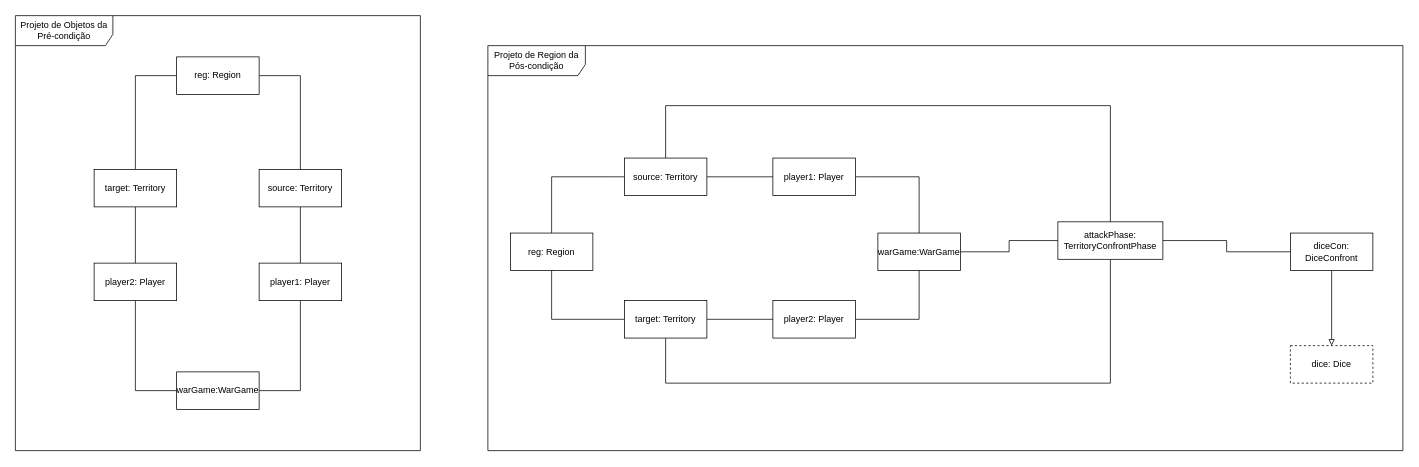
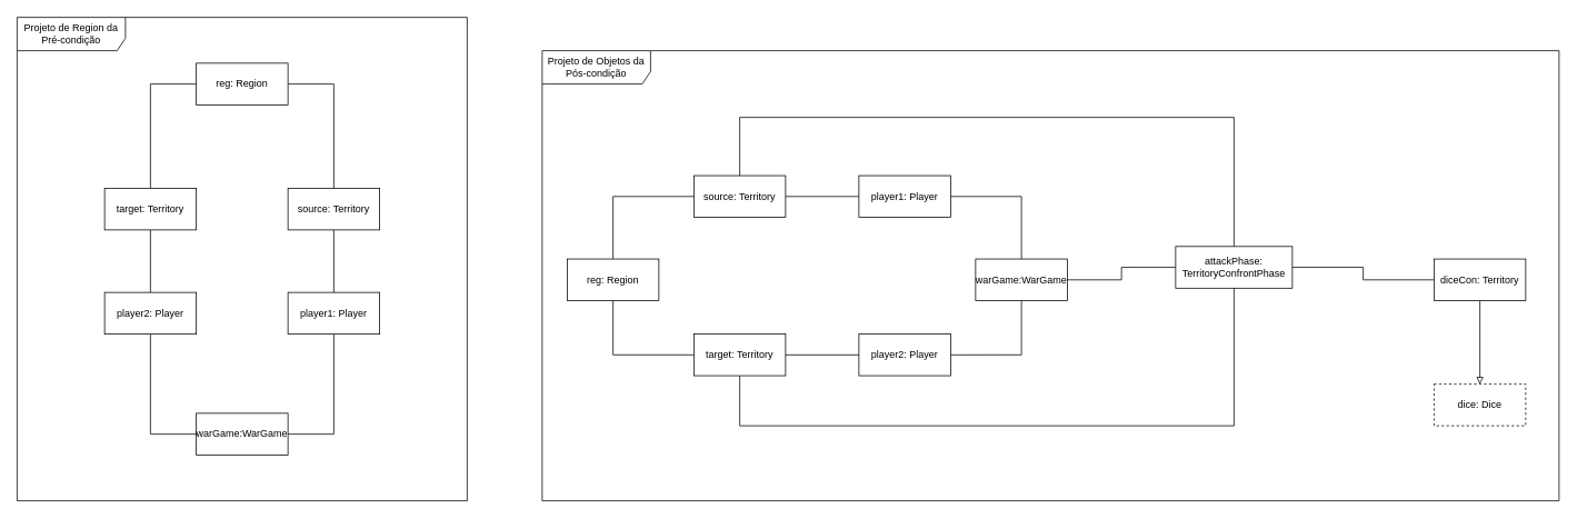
  <mxCell id="0" />
  <mxCell id="1" parent="0" />
  <mxCell id="2" style="edgeStyle=orthogonalEdgeStyle;rounded=0;orthogonalLoop=1;jettySize=auto;html=1;entryX=0.5;entryY=1;entryDx=0;entryDy=0;exitX=1;exitY=0.5;exitDx=0;exitDy=0;endArrow=none;endFill=0;" edge="1" parent="1" source="3" target="7"><mxGeometry relative="1" as="geometry" /></mxCell>
  <mxCell id="3" value="warGame:WarGame" style="html=1;whiteSpace=wrap;" vertex="1" parent="1"><mxGeometry x="235" y="495" width="110" height="50" as="geometry" /></mxCell>
  <mxCell id="4" style="edgeStyle=orthogonalEdgeStyle;rounded=0;orthogonalLoop=1;jettySize=auto;html=1;endArrow=none;endFill=0;entryX=0;entryY=0.5;entryDx=0;entryDy=0;exitX=0.5;exitY=1;exitDx=0;exitDy=0;" edge="1" parent="1" source="5" target="3"><mxGeometry relative="1" as="geometry" /></mxCell>
  <mxCell id="5" value="player2: Player" style="html=1;whiteSpace=wrap;" vertex="1" parent="1"><mxGeometry x="125" y="350" width="110" height="50" as="geometry" /></mxCell>
  <mxCell id="6" style="edgeStyle=orthogonalEdgeStyle;rounded=0;orthogonalLoop=1;jettySize=auto;html=1;entryX=0.5;entryY=1;entryDx=0;entryDy=0;endArrow=none;endFill=0;" edge="1" parent="1" source="7" target="8"><mxGeometry relative="1" as="geometry" /></mxCell>
  <mxCell id="7" value="player1: Player" style="html=1;whiteSpace=wrap;" vertex="1" parent="1"><mxGeometry x="345" y="350" width="110" height="50" as="geometry" /></mxCell>
  <mxCell id="8" value="source: Territory" style="html=1;whiteSpace=wrap;" vertex="1" parent="1"><mxGeometry x="345" y="225" width="110" height="50" as="geometry" /></mxCell>
  <mxCell id="9" style="edgeStyle=orthogonalEdgeStyle;rounded=0;orthogonalLoop=1;jettySize=auto;html=1;entryX=0;entryY=0.5;entryDx=0;entryDy=0;endArrow=none;endFill=0;" edge="1" parent="1" source="11" target="13"><mxGeometry relative="1" as="geometry" /></mxCell>
  <mxCell id="10" style="edgeStyle=orthogonalEdgeStyle;rounded=0;orthogonalLoop=1;jettySize=auto;html=1;entryX=0.5;entryY=0;entryDx=0;entryDy=0;endArrow=none;endFill=0;exitX=0.5;exitY=1;exitDx=0;exitDy=0;" edge="1" parent="1" source="11" target="5"><mxGeometry relative="1" as="geometry" /></mxCell>
  <mxCell id="11" value="target: Territory" style="html=1;whiteSpace=wrap;" vertex="1" parent="1"><mxGeometry x="125" y="225" width="110" height="50" as="geometry" /></mxCell>
  <mxCell id="12" style="edgeStyle=orthogonalEdgeStyle;rounded=0;orthogonalLoop=1;jettySize=auto;html=1;entryX=0.5;entryY=0;entryDx=0;entryDy=0;exitX=1;exitY=0.5;exitDx=0;exitDy=0;endArrow=none;endFill=0;" edge="1" parent="1" source="13" target="8"><mxGeometry relative="1" as="geometry" /></mxCell>
  <mxCell id="13" value="reg: Region" style="html=1;whiteSpace=wrap;" vertex="1" parent="1"><mxGeometry x="235" y="75" width="110" height="50" as="geometry" /></mxCell>
- <mxCell id="14" value="&lt;div&gt;Projeto de Objetos da Pré-condição&lt;/div&gt;" style="shape=umlFrame;whiteSpace=wrap;html=1;pointerEvents=0;width=130;height=40;" vertex="1" parent="1"><mxGeometry x="20" y="20" width="540" height="580" as="geometry" /></mxCell>
+ <mxCell id="14" value="&lt;div&gt;Projeto de Region da Pré-condição&lt;/div&gt;" style="shape=umlFrame;whiteSpace=wrap;html=1;pointerEvents=0;width=130;height=40;" vertex="1" parent="1"><mxGeometry x="20" y="20" width="540" height="580" as="geometry" /></mxCell>
  <mxCell id="15" style="edgeStyle=orthogonalEdgeStyle;rounded=0;orthogonalLoop=1;jettySize=auto;html=1;entryX=1;entryY=0.5;entryDx=0;entryDy=0;exitX=0.5;exitY=0;exitDx=0;exitDy=0;endArrow=none;endFill=0;" edge="1" parent="1" source="17" target="23"><mxGeometry relative="1" as="geometry" /></mxCell>
  <mxCell id="16" style="edgeStyle=orthogonalEdgeStyle;rounded=0;orthogonalLoop=1;jettySize=auto;html=1;entryX=0;entryY=0.5;entryDx=0;entryDy=0;endArrow=none;endFill=0;" edge="1" parent="1" source="17" target="32"><mxGeometry relative="1" as="geometry" /></mxCell>
  <mxCell id="17" value="warGame:WarGame" style="html=1;whiteSpace=wrap;" vertex="1" parent="1"><mxGeometry x="1170" y="309.92" width="110" height="50" as="geometry" /></mxCell>
  <mxCell id="18" style="edgeStyle=orthogonalEdgeStyle;rounded=0;orthogonalLoop=1;jettySize=auto;html=1;endArrow=none;endFill=0;entryX=0.5;entryY=1;entryDx=0;entryDy=0;exitX=1;exitY=0.5;exitDx=0;exitDy=0;" edge="1" parent="1" source="20" target="17"><mxGeometry relative="1" as="geometry" /></mxCell>
  <mxCell id="19" style="edgeStyle=orthogonalEdgeStyle;rounded=0;orthogonalLoop=1;jettySize=auto;html=1;entryX=0.5;entryY=1;entryDx=0;entryDy=0;endArrow=none;endFill=0;exitX=0.5;exitY=1;exitDx=0;exitDy=0;" edge="1" parent="1" source="27" target="32"><mxGeometry relative="1" as="geometry"><Array as="points"><mxPoint x="887" y="510" /><mxPoint x="1480" y="510" /></Array></mxGeometry></mxCell>
  <mxCell id="20" value="player2: Player" style="html=1;whiteSpace=wrap;" vertex="1" parent="1"><mxGeometry x="1030" y="399.92" width="110" height="50" as="geometry" /></mxCell>
  <mxCell id="21" style="edgeStyle=orthogonalEdgeStyle;rounded=0;orthogonalLoop=1;jettySize=auto;html=1;entryX=1;entryY=0.5;entryDx=0;entryDy=0;endArrow=none;endFill=0;" edge="1" parent="1" source="23" target="24"><mxGeometry relative="1" as="geometry" /></mxCell>
  <mxCell id="22" style="edgeStyle=orthogonalEdgeStyle;rounded=0;orthogonalLoop=1;jettySize=auto;html=1;entryX=0.5;entryY=0;entryDx=0;entryDy=0;endArrow=none;endFill=0;exitX=0.5;exitY=0;exitDx=0;exitDy=0;" edge="1" parent="1" source="24" target="32"><mxGeometry relative="1" as="geometry"><Array as="points"><mxPoint x="887" y="140" /><mxPoint x="1480" y="140" /></Array></mxGeometry></mxCell>
  <mxCell id="23" value="player1: Player" style="html=1;whiteSpace=wrap;" vertex="1" parent="1"><mxGeometry x="1030" y="209.92" width="110" height="50" as="geometry" /></mxCell>
  <mxCell id="24" value="source: Territory" style="html=1;whiteSpace=wrap;" vertex="1" parent="1"><mxGeometry x="832" y="209.92" width="110" height="50" as="geometry" /></mxCell>
  <mxCell id="25" style="edgeStyle=orthogonalEdgeStyle;rounded=0;orthogonalLoop=1;jettySize=auto;html=1;entryX=0.5;entryY=1;entryDx=0;entryDy=0;endArrow=none;endFill=0;" edge="1" parent="1" source="27" target="29"><mxGeometry relative="1" as="geometry" /></mxCell>
  <mxCell id="26" style="edgeStyle=orthogonalEdgeStyle;rounded=0;orthogonalLoop=1;jettySize=auto;html=1;entryX=0;entryY=0.5;entryDx=0;entryDy=0;endArrow=none;endFill=0;exitX=1;exitY=0.5;exitDx=0;exitDy=0;" edge="1" parent="1" source="27" target="20"><mxGeometry relative="1" as="geometry" /></mxCell>
  <mxCell id="27" value="target: Territory" style="html=1;whiteSpace=wrap;" vertex="1" parent="1"><mxGeometry x="832" y="399.92" width="110" height="50" as="geometry" /></mxCell>
  <mxCell id="28" style="edgeStyle=orthogonalEdgeStyle;rounded=0;orthogonalLoop=1;jettySize=auto;html=1;entryX=0;entryY=0.5;entryDx=0;entryDy=0;exitX=0.5;exitY=0;exitDx=0;exitDy=0;endArrow=none;endFill=0;" edge="1" parent="1" source="29" target="24"><mxGeometry relative="1" as="geometry" /></mxCell>
  <mxCell id="29" value="reg: Region" style="html=1;whiteSpace=wrap;" vertex="1" parent="1"><mxGeometry x="680" y="309.92" width="110" height="50" as="geometry" /></mxCell>
- <mxCell id="30" value="&lt;div&gt;Projeto de Region da Pós-condição&lt;/div&gt;" style="shape=umlFrame;whiteSpace=wrap;html=1;pointerEvents=0;width=130;height=40;" vertex="1" parent="1"><mxGeometry x="650" y="60" width="1220" height="540" as="geometry" /></mxCell>
+ <mxCell id="30" value="&lt;div&gt;Projeto de Objetos da Pós-condição&lt;/div&gt;" style="shape=umlFrame;whiteSpace=wrap;html=1;pointerEvents=0;width=130;height=40;" vertex="1" parent="1"><mxGeometry x="650" y="60" width="1220" height="540" as="geometry" /></mxCell>
  <mxCell id="31" style="edgeStyle=orthogonalEdgeStyle;rounded=0;orthogonalLoop=1;jettySize=auto;html=1;endArrow=none;endFill=0;" edge="1" parent="1" source="32" target="34"><mxGeometry relative="1" as="geometry" /></mxCell>
  <mxCell id="32" value="&lt;blockquote&gt;attackPhase: TerritoryConfrontPhase&lt;/blockquote&gt;" style="html=1;whiteSpace=wrap;" vertex="1" parent="1"><mxGeometry x="1410" y="294.92" width="140" height="50" as="geometry" /></mxCell>
  <mxCell id="33" style="edgeStyle=orthogonalEdgeStyle;rounded=0;orthogonalLoop=1;jettySize=auto;html=1;endArrow=block;endFill=0;" edge="1" parent="1" source="34" target="35"><mxGeometry relative="1" as="geometry" /></mxCell>
- <mxCell id="34" value="diceCon: DiceConfront" style="html=1;whiteSpace=wrap;" vertex="1" parent="1"><mxGeometry x="1720" y="309.92" width="110" height="50" as="geometry" /></mxCell>
+ <mxCell id="34" value="diceCon: Territory" style="html=1;whiteSpace=wrap;" vertex="1" parent="1"><mxGeometry x="1720" y="309.92" width="110" height="50" as="geometry" /></mxCell>
  <mxCell id="35" value="dice: Dice" style="html=1;whiteSpace=wrap;dashed=1;" vertex="1" parent="1"><mxGeometry x="1720" y="460" width="110" height="50" as="geometry" /></mxCell>
